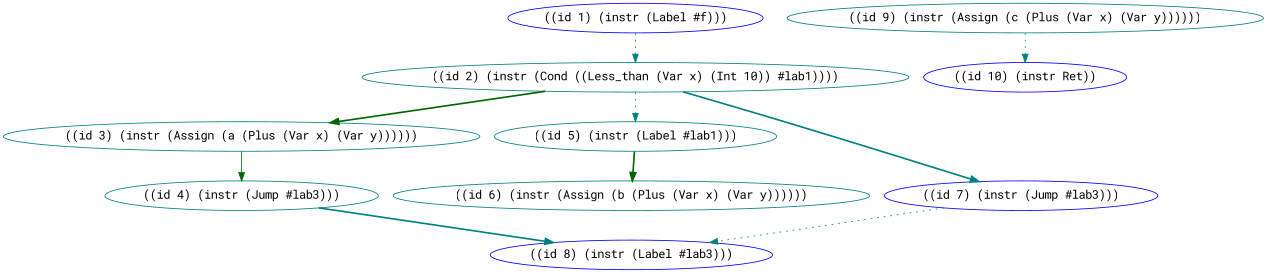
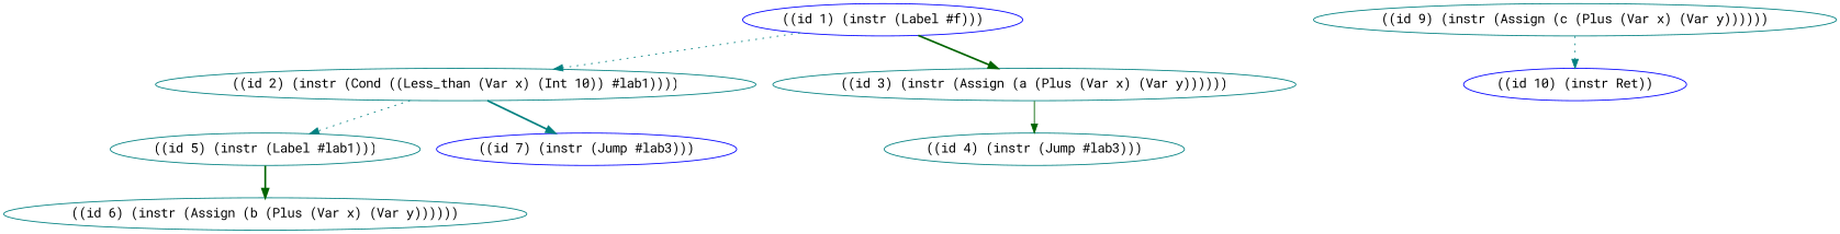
  digraph {
    fontname="Roboto Mono"
    node [color=teal fontname="Roboto Mono"]
    edge [color=teal fontname="Roboto Mono" style=dotted]
    n1 [color=blue label="((id 1) (instr (Label #f)))"]
    n2 [label="((id 2) (instr (Cond ((Less_than (Var x) (Int 10)) #lab1))))"]
    n3 [label="((id 3) (instr (Assign (a (Plus (Var x) (Var y))))))"]
    n4 [label="((id 5) (instr (Label #lab1)))"]
    n5 [color=blue label="((id 7) (instr (Jump #lab3)))"]
    n6 [label="((id 4) (instr (Jump #lab3)))"]
    n7 [label="((id 6) (instr (Assign (b (Plus (Var x) (Var y))))))"]
-   n8 [color=blue label="((id 8) (instr (Label #lab3)))"]
    n9 [label="((id 9) (instr (Assign (c (Plus (Var x) (Var y))))))"]
    n10 [color=blue label="((id 10) (instr Ret))"]
    n1 -> n2
-   n2 -> n3 [color=darkgreen style=bold]
+   n1 -> n3 [color=darkgreen style=bold]
    n2 -> n4
    n2 -> n5 [style=bold]
    n3 -> n6 [color=darkgreen style=solid]
    n4 -> n7 [color=darkgreen style=bold]
-   n5 -> n8
-   n6 -> n8 [style=bold]
    n9 -> n10
  }
